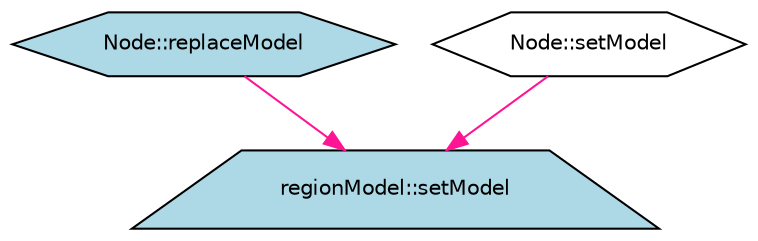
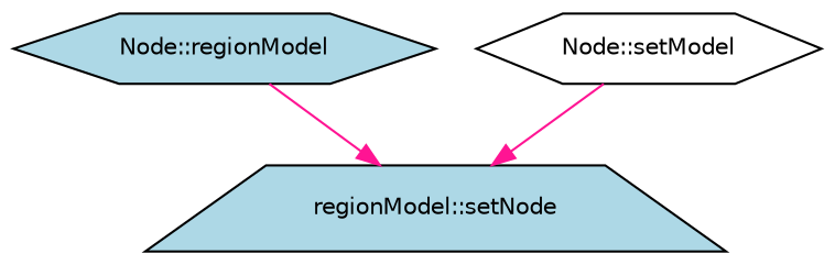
  digraph {
    rankdir=TB
    node [color=black fillcolor=lightblue fontname=Helvetica fontsize=10 shape=hexagon style=filled]
    edge [color=deeppink fontname=Helvetica fontsize=10 labelfontname=Helvetica labelfontsize=10 style=solid]
-   n1 [fontcolor=black height=0.2 label="Node::replaceModel" width=0.4]
-   n2 [height=0.2 label="regionModel::setModel" shape=trapezium width=0.4]
+   n1 [fontcolor=black height=0.2 label="Node::regionModel" width=0.4]
+   n2 [height=0.2 label="regionModel::setNode" shape=trapezium width=0.4]
    n3 [fillcolor=white height=0.2 label="Node::setModel" width=0.4]
    n1 -> n2
    n3 -> n2
  }
